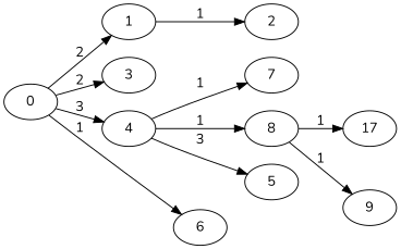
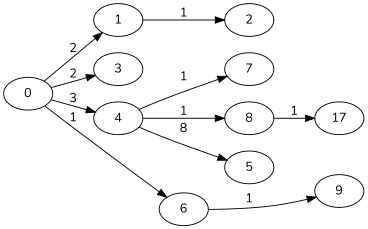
  digraph {
    fontname=Nunito
    rankdir=LR
    node [fontname=Nunito]
    edge [fontname=Nunito]
    0
    1
    3
    4
    6
    2
    5
    7
    8
    9
    n11 [label=17]
    0 -> 1 [label=2]
    0 -> 3 [label=2]
    0 -> 4 [label=3]
    0 -> 6 [label=1]
    1 -> 2 [label=1]
-   4 -> 5 [label=3]
+   4 -> 5 [label=8]
    4 -> 7 [label=1]
    4 -> 8 [label=1]
-   8 -> 9 [label=1]
+   6 -> 9 [label=1]
    8 -> n11 [label=1]
  }
